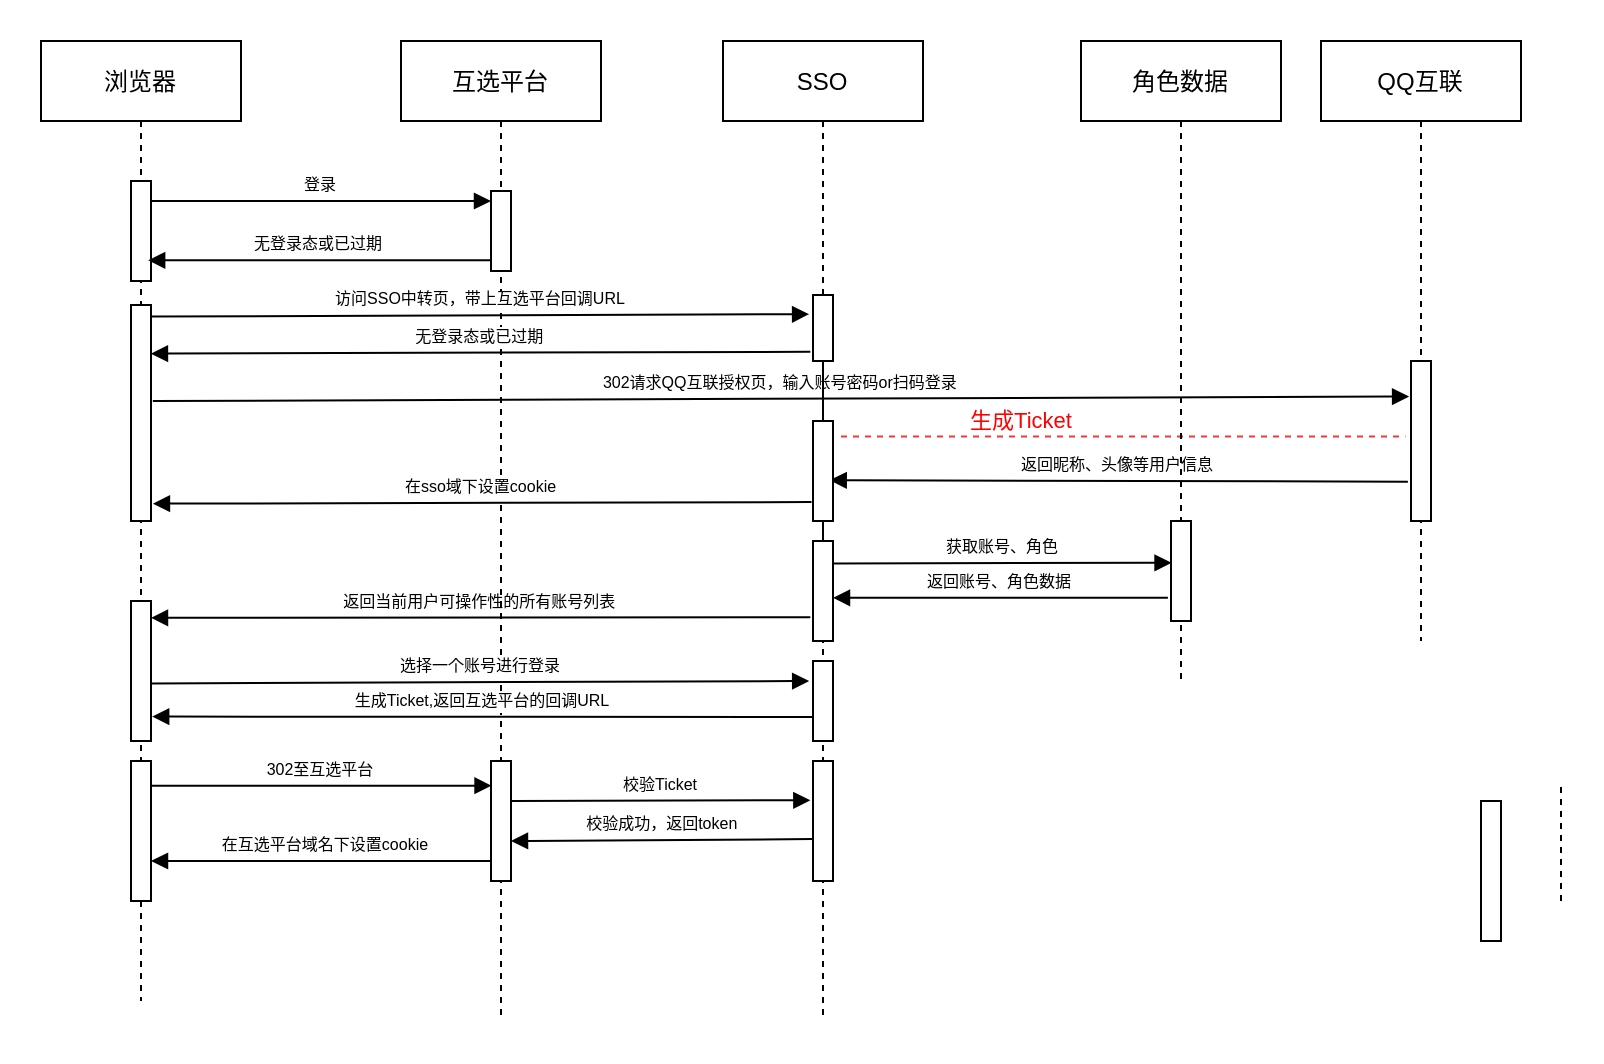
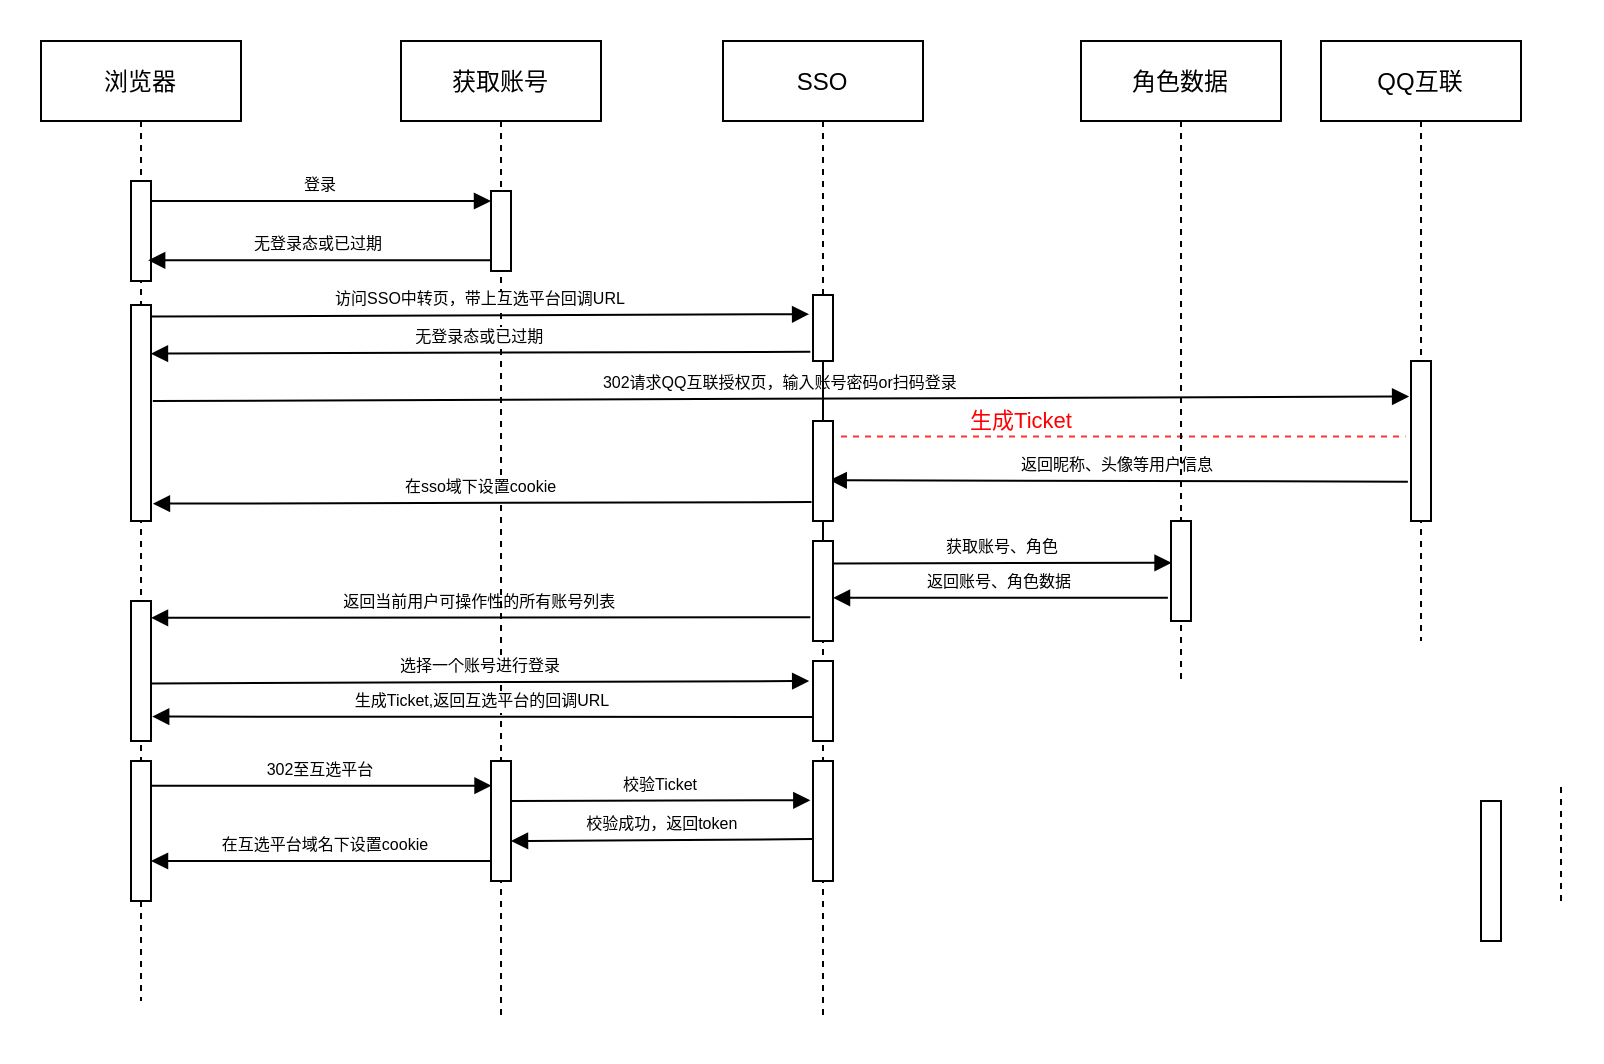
  <mxCell id="0" />
  <mxCell id="1" parent="0" />
  <mxCell id="2" value="浏览器" style="shape=umlLifeline;perimeter=lifelinePerimeter;container=1;collapsible=0;recursiveResize=0;rounded=0;shadow=0;strokeWidth=1;" parent="1" vertex="1"><mxGeometry x="20" y="20" width="100" height="480" as="geometry" /></mxCell>
  <mxCell id="3" value="" style="points=[];perimeter=orthogonalPerimeter;rounded=0;shadow=0;strokeWidth=1;" parent="2" vertex="1"><mxGeometry x="45" y="70" width="10" height="50" as="geometry" /></mxCell>
  <mxCell id="4" value="返回当前用户可操作性的所有账号列表" style="verticalAlign=bottom;endArrow=block;shadow=0;strokeWidth=1;fontSize=8;exitX=-0.133;exitY=0.762;exitDx=0;exitDy=0;exitPerimeter=0;" edge="1" parent="2" source="37"><mxGeometry relative="1" as="geometry"><mxPoint x="222.45" y="288.4" as="sourcePoint" /><mxPoint x="55" y="288.4" as="targetPoint" /></mxGeometry></mxCell>
  <mxCell id="5" value="" style="points=[];perimeter=orthogonalPerimeter;rounded=0;shadow=0;strokeWidth=1;" vertex="1" parent="2"><mxGeometry x="45" y="360" width="10" height="70" as="geometry" /></mxCell>
  <mxCell id="6" value="在互选平台域名下设置cookie" style="verticalAlign=bottom;endArrow=block;shadow=0;strokeWidth=1;fontSize=8;" edge="1" parent="2" source="7"><mxGeometry relative="1" as="geometry"><mxPoint x="205.88" y="409.06" as="sourcePoint" /><mxPoint x="55" y="410" as="targetPoint" /></mxGeometry></mxCell>
- <mxCell id="7" value="互选平台" style="shape=umlLifeline;perimeter=lifelinePerimeter;container=1;collapsible=0;recursiveResize=0;rounded=0;shadow=0;strokeWidth=1;" parent="1" vertex="1"><mxGeometry x="200" y="20" width="100" height="490" as="geometry" /></mxCell>
+ <mxCell id="7" value="获取账号" style="shape=umlLifeline;perimeter=lifelinePerimeter;container=1;collapsible=0;recursiveResize=0;rounded=0;shadow=0;strokeWidth=1;" parent="1" vertex="1"><mxGeometry x="200" y="20" width="100" height="490" as="geometry" /></mxCell>
  <mxCell id="8" value="" style="points=[];perimeter=orthogonalPerimeter;rounded=0;shadow=0;strokeWidth=1;" vertex="1" parent="7"><mxGeometry x="45" y="75" width="10" height="40" as="geometry" /></mxCell>
  <mxCell id="9" value="生成Ticket,返回互选平台的回调URL" style="verticalAlign=bottom;endArrow=block;shadow=0;strokeWidth=1;fontSize=8;exitX=-0.155;exitY=0.48;exitDx=0;exitDy=0;exitPerimeter=0;entryX=1.058;entryY=0.642;entryDx=0;entryDy=0;entryPerimeter=0;" edge="1" parent="7"><mxGeometry relative="1" as="geometry"><mxPoint x="206.0" y="338.0" as="sourcePoint" /><mxPoint x="-124.42" y="337.78" as="targetPoint" /></mxGeometry></mxCell>
  <mxCell id="10" value="校验成功，返回token" style="verticalAlign=bottom;endArrow=block;shadow=0;strokeWidth=1;fontSize=8;exitX=-0.012;exitY=0.651;exitDx=0;exitDy=0;exitPerimeter=0;" edge="1" parent="7" source="26"><mxGeometry relative="1" as="geometry"><mxPoint x="200" y="400" as="sourcePoint" /><mxPoint x="55" y="400.0" as="targetPoint" /></mxGeometry></mxCell>
  <mxCell id="11" value="登录" style="verticalAlign=bottom;endArrow=block;entryX=0;entryY=0;shadow=0;strokeWidth=1;fontSize=8;" parent="1" source="3" edge="1"><mxGeometry relative="1" as="geometry"><mxPoint x="175" y="100" as="sourcePoint" /><mxPoint x="245" y="100" as="targetPoint" /></mxGeometry></mxCell>
  <mxCell id="12" value="无登录态或已过期" style="verticalAlign=bottom;endArrow=block;entryX=0.857;entryY=0.793;shadow=0;strokeWidth=1;entryDx=0;entryDy=0;entryPerimeter=0;fontSize=8;" parent="1" target="3" edge="1"><mxGeometry relative="1" as="geometry"><mxPoint x="245" y="129.65" as="sourcePoint" /><mxPoint x="80" y="140" as="targetPoint" /></mxGeometry></mxCell>
  <mxCell id="13" value="QQ互联" style="shape=umlLifeline;perimeter=lifelinePerimeter;container=1;collapsible=0;recursiveResize=0;rounded=0;shadow=0;strokeWidth=1;" vertex="1" parent="1"><mxGeometry x="660" y="20" width="100" height="300" as="geometry" /></mxCell>
  <mxCell id="14" value="" style="points=[];perimeter=orthogonalPerimeter;rounded=0;shadow=0;strokeWidth=1;" vertex="1" parent="13"><mxGeometry x="45" y="160" width="10" height="80" as="geometry" /></mxCell>
  <mxCell id="15" value="访问SSO中转页，带上互选平台回调URL" style="verticalAlign=bottom;endArrow=block;shadow=0;strokeWidth=1;exitX=0.997;exitY=0.171;exitDx=0;exitDy=0;exitPerimeter=0;fontSize=8;entryX=-0.194;entryY=0.291;entryDx=0;entryDy=0;entryPerimeter=0;" edge="1" parent="1"><mxGeometry relative="1" as="geometry"><mxPoint x="74.97" y="157.814" as="sourcePoint" /><mxPoint x="404.06" y="156.603" as="targetPoint" /></mxGeometry></mxCell>
  <mxCell id="16" value="无登录态或已过期" style="verticalAlign=bottom;endArrow=block;shadow=0;strokeWidth=1;fontSize=8;entryX=0.997;entryY=0.12;entryDx=0;entryDy=0;entryPerimeter=0;exitX=-0.133;exitY=0.86;exitDx=0;exitDy=0;exitPerimeter=0;" edge="1" parent="1"><mxGeometry relative="1" as="geometry"><mxPoint x="404.67" y="175.38" as="sourcePoint" /><mxPoint x="74.97" y="176.32" as="targetPoint" /></mxGeometry></mxCell>
  <mxCell id="17" value="" style="points=[];perimeter=orthogonalPerimeter;rounded=0;shadow=0;strokeWidth=1;" vertex="1" parent="1"><mxGeometry x="65" y="152" width="10" height="108" as="geometry" /></mxCell>
  <mxCell id="18" value="302请求QQ互联授权页，输入账号密码or扫码登录" style="verticalAlign=bottom;endArrow=block;shadow=0;strokeWidth=1;exitX=0.997;exitY=0.171;exitDx=0;exitDy=0;exitPerimeter=0;fontSize=8;entryX=-0.094;entryY=0.611;entryDx=0;entryDy=0;entryPerimeter=0;" edge="1" parent="1"><mxGeometry relative="1" as="geometry"><mxPoint x="75.91" y="200.004" as="sourcePoint" /><mxPoint x="704.06" y="197.76" as="targetPoint" /></mxGeometry></mxCell>
  <mxCell id="19" value="返回昵称、头像等用户信息" style="verticalAlign=bottom;endArrow=block;shadow=0;strokeWidth=1;fontSize=8;exitX=-0.155;exitY=0.877;exitDx=0;exitDy=0;exitPerimeter=0;entryX=0.836;entryY=0.423;entryDx=0;entryDy=0;entryPerimeter=0;" edge="1" parent="1"><mxGeometry relative="1" as="geometry"><mxPoint x="703.45" y="240.32" as="sourcePoint" /><mxPoint x="414.36" y="239.61" as="targetPoint" /></mxGeometry></mxCell>
  <mxCell id="20" value="&lt;font color=&quot;#ff0000&quot; style=&quot;font-size: 11px;&quot;&gt;生成Ticket&lt;/font&gt;" style="text;html=1;resizable=0;autosize=1;align=center;verticalAlign=middle;points=[];fillColor=none;strokeColor=none;rounded=0;fontSize=8;" vertex="1" parent="1"><mxGeometry x="450" y="195" width="120" height="30" as="geometry" /></mxCell>
  <mxCell id="21" value="" style="endArrow=none;dashed=1;html=1;rounded=0;fontSize=10;fontColor=#FF0000;entryX=-0.276;entryY=0.736;entryDx=0;entryDy=0;entryPerimeter=0;exitX=1.4;exitY=0.111;exitDx=0;exitDy=0;exitPerimeter=0;strokeColor=#FF3333;" edge="1" parent="1"><mxGeometry width="50" height="50" relative="1" as="geometry"><mxPoint x="420" y="217.77" as="sourcePoint" /><mxPoint x="702.24" y="217.76" as="targetPoint" /></mxGeometry></mxCell>
  <mxCell id="22" value="在sso域下设置cookie" style="verticalAlign=bottom;endArrow=block;shadow=0;strokeWidth=1;fontSize=8;entryX=0.997;entryY=0.12;entryDx=0;entryDy=0;entryPerimeter=0;exitX=-0.073;exitY=0.579;exitDx=0;exitDy=0;exitPerimeter=0;" edge="1" parent="1"><mxGeometry relative="1" as="geometry"><mxPoint x="405.27" y="250.53" as="sourcePoint" /><mxPoint x="75.97" y="251.32" as="targetPoint" /></mxGeometry></mxCell>
  <mxCell id="23" value="SSO" style="shape=umlLifeline;perimeter=lifelinePerimeter;container=1;collapsible=0;recursiveResize=0;rounded=0;shadow=0;strokeWidth=1;" vertex="1" parent="1"><mxGeometry x="361" y="20" width="100" height="490" as="geometry" /></mxCell>
  <mxCell id="24" value="" style="points=[];perimeter=orthogonalPerimeter;rounded=0;shadow=0;strokeWidth=1;" vertex="1" parent="23"><mxGeometry x="45" y="310" width="10" height="40" as="geometry" /></mxCell>
  <mxCell id="25" value="校验Ticket" style="verticalAlign=bottom;endArrow=block;shadow=0;strokeWidth=1;fontSize=8;entryX=-0.133;entryY=0.327;entryDx=0;entryDy=0;entryPerimeter=0;" edge="1" parent="23" target="26"><mxGeometry relative="1" as="geometry"><mxPoint x="-106" y="380.0" as="sourcePoint" /><mxPoint x="64.27" y="380.0" as="targetPoint" /></mxGeometry></mxCell>
  <mxCell id="26" value="" style="points=[];perimeter=orthogonalPerimeter;rounded=0;shadow=0;strokeWidth=1;" vertex="1" parent="23"><mxGeometry x="45" y="360" width="10" height="60" as="geometry" /></mxCell>
  <mxCell id="27" value="" style="endArrow=none;dashed=1;html=1;rounded=0;strokeColor=#000000;fontSize=8;fontColor=#FF0000;startArrow=none;" edge="1" parent="1" source="31"><mxGeometry width="50" height="50" relative="1" as="geometry"><mxPoint x="410" y="460" as="sourcePoint" /><mxPoint x="411" y="180" as="targetPoint" /></mxGeometry></mxCell>
  <mxCell id="28" value="" style="endArrow=none;dashed=1;html=1;rounded=0;strokeColor=#000000;fontSize=8;fontColor=#FF0000;" edge="1" parent="1"><mxGeometry width="50" height="50" relative="1" as="geometry"><mxPoint x="780" y="450" as="sourcePoint" /><mxPoint x="780" y="390" as="targetPoint" /></mxGeometry></mxCell>
  <mxCell id="29" value="角色数据" style="shape=umlLifeline;perimeter=lifelinePerimeter;container=1;collapsible=0;recursiveResize=0;rounded=0;shadow=0;strokeWidth=1;" vertex="1" parent="1"><mxGeometry x="540" y="20" width="100" height="320" as="geometry" /></mxCell>
  <mxCell id="30" value="" style="points=[];perimeter=orthogonalPerimeter;rounded=0;shadow=0;strokeWidth=1;" vertex="1" parent="1"><mxGeometry x="740" y="400" width="10" height="70" as="geometry" /></mxCell>
  <mxCell id="31" value="" style="points=[];perimeter=orthogonalPerimeter;rounded=0;shadow=0;strokeWidth=1;" vertex="1" parent="1"><mxGeometry x="406" y="210" width="10" height="50" as="geometry" /></mxCell>
  <mxCell id="32" value="" style="endArrow=none;dashed=1;html=1;rounded=0;strokeColor=#000000;fontSize=8;fontColor=#FF0000;startArrow=none;" edge="1" parent="1" target="31"><mxGeometry width="50" height="50" relative="1" as="geometry"><mxPoint x="411" y="270" as="sourcePoint" /><mxPoint x="411" y="180" as="targetPoint" /></mxGeometry></mxCell>
  <mxCell id="33" value="获取账号、角色" style="verticalAlign=bottom;endArrow=block;shadow=0;strokeWidth=1;exitX=0.997;exitY=0.171;exitDx=0;exitDy=0;exitPerimeter=0;fontSize=8;entryX=0.027;entryY=0.261;entryDx=0;entryDy=0;entryPerimeter=0;" edge="1" parent="1"><mxGeometry relative="1" as="geometry"><mxPoint x="416" y="281.214" as="sourcePoint" /><mxPoint x="585.27" y="280.88" as="targetPoint" /></mxGeometry></mxCell>
  <mxCell id="34" value="返回账号、角色数据" style="verticalAlign=bottom;endArrow=block;shadow=0;strokeWidth=1;fontSize=8;exitX=-0.155;exitY=0.48;exitDx=0;exitDy=0;exitPerimeter=0;" edge="1" parent="1"><mxGeometry relative="1" as="geometry"><mxPoint x="583.45" y="298.4" as="sourcePoint" /><mxPoint x="416" y="298.4" as="targetPoint" /></mxGeometry></mxCell>
  <mxCell id="35" value="" style="points=[];perimeter=orthogonalPerimeter;rounded=0;shadow=0;strokeWidth=1;" vertex="1" parent="1"><mxGeometry x="585" y="260" width="10" height="50" as="geometry" /></mxCell>
  <mxCell id="36" value="" style="points=[];perimeter=orthogonalPerimeter;rounded=0;shadow=0;strokeWidth=1;" vertex="1" parent="1"><mxGeometry x="406" y="147" width="10" height="33" as="geometry" /></mxCell>
  <mxCell id="37" value="" style="points=[];perimeter=orthogonalPerimeter;rounded=0;shadow=0;strokeWidth=1;" vertex="1" parent="1"><mxGeometry x="406" y="270" width="10" height="50" as="geometry" /></mxCell>
  <mxCell id="38" value="选择一个账号进行登录" style="verticalAlign=bottom;endArrow=block;shadow=0;strokeWidth=1;exitX=0.997;exitY=0.171;exitDx=0;exitDy=0;exitPerimeter=0;fontSize=8;entryX=-0.194;entryY=0.291;entryDx=0;entryDy=0;entryPerimeter=0;" edge="1" parent="1"><mxGeometry relative="1" as="geometry"><mxPoint x="75" y="341.214" as="sourcePoint" /><mxPoint x="404.09" y="340.003" as="targetPoint" /></mxGeometry></mxCell>
  <mxCell id="39" value="" style="points=[];perimeter=orthogonalPerimeter;rounded=0;shadow=0;strokeWidth=1;" vertex="1" parent="1"><mxGeometry x="65" y="300" width="10" height="70" as="geometry" /></mxCell>
  <mxCell id="40" value="302至互选平台" style="verticalAlign=bottom;endArrow=block;shadow=0;strokeWidth=1;fontSize=8;entryX=0.027;entryY=0.559;entryDx=0;entryDy=0;entryPerimeter=0;" edge="1" parent="1" source="5"><mxGeometry relative="1" as="geometry"><mxPoint x="80" y="390" as="sourcePoint" /><mxPoint x="245.27" y="392.36" as="targetPoint" /></mxGeometry></mxCell>
  <mxCell id="41" value="" style="points=[];perimeter=orthogonalPerimeter;rounded=0;shadow=0;strokeWidth=1;" vertex="1" parent="1"><mxGeometry x="245" y="380" width="10" height="60" as="geometry" /></mxCell>
